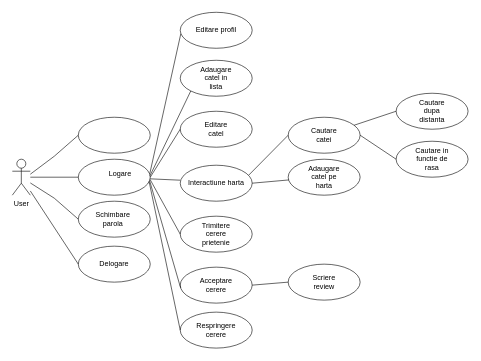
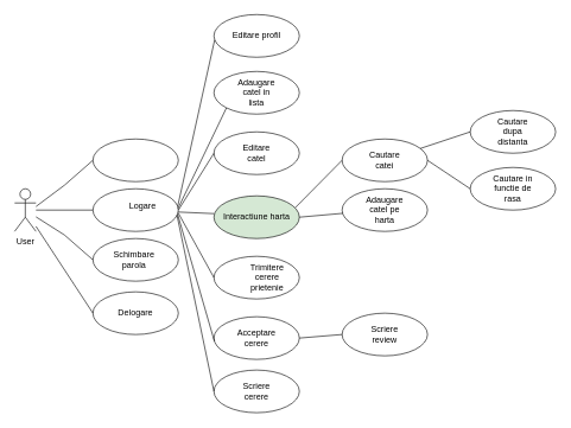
  <mxCell id="0" />
  <mxCell id="1" parent="0" />
  <mxCell id="2" value="User" style="shape=umlActor;verticalLabelPosition=bottom;verticalAlign=top;html=1;outlineConnect=0;" vertex="1" parent="1"><mxGeometry x="20" y="265" width="30" height="60" as="geometry" /></mxCell>
  <mxCell id="3" value="" style="ellipse;whiteSpace=wrap;html=1;" vertex="1" parent="1"><mxGeometry x="130" y="265" width="120" height="60" as="geometry" /></mxCell>
  <mxCell id="4" value="" style="ellipse;whiteSpace=wrap;html=1;" vertex="1" parent="1"><mxGeometry x="130" y="335" width="120" height="60" as="geometry" /></mxCell>
  <mxCell id="5" value="" style="ellipse;whiteSpace=wrap;html=1;" vertex="1" parent="1"><mxGeometry x="130" y="195" width="120" height="60" as="geometry" /></mxCell>
  <mxCell id="6" value="" style="ellipse;whiteSpace=wrap;html=1;" vertex="1" parent="1"><mxGeometry x="300" y="100" width="120" height="60" as="geometry" /></mxCell>
  <mxCell id="7" value="Logare" style="text;html=1;strokeColor=none;fillColor=none;align=center;verticalAlign=middle;whiteSpace=wrap;rounded=0;" vertex="1" parent="1"><mxGeometry x="170" y="275" width="60" height="30" as="geometry" /></mxCell>
  <mxCell id="8" value="Schimbare parola" style="text;html=1;strokeColor=none;fillColor=none;align=center;verticalAlign=middle;whiteSpace=wrap;rounded=0;" vertex="1" parent="1"><mxGeometry x="158" y="350" width="60" height="30" as="geometry" /></mxCell>
  <mxCell id="9" value="" style="ellipse;whiteSpace=wrap;html=1;" vertex="1" parent="1"><mxGeometry x="300" y="185" width="120" height="60" as="geometry" /></mxCell>
  <mxCell id="10" value="Editare catel" style="text;html=1;strokeColor=none;fillColor=none;align=center;verticalAlign=middle;whiteSpace=wrap;rounded=0;" vertex="1" parent="1"><mxGeometry x="330" y="200" width="60" height="30" as="geometry" /></mxCell>
  <mxCell id="11" value="" style="ellipse;whiteSpace=wrap;html=1;" vertex="1" parent="1"><mxGeometry x="480" y="265" width="120" height="60" as="geometry" /></mxCell>
  <mxCell id="12" value="Adaugare catel pe harta" style="text;html=1;strokeColor=none;fillColor=none;align=center;verticalAlign=middle;whiteSpace=wrap;rounded=0;" vertex="1" parent="1"><mxGeometry x="515" y="280" width="50" height="30" as="geometry" /></mxCell>
  <mxCell id="13" value="" style="ellipse;whiteSpace=wrap;html=1;" vertex="1" parent="1"><mxGeometry x="300" y="360" width="120" height="60" as="geometry" /></mxCell>
- <mxCell id="14" value="Trimitere cerere prietenie" style="text;html=1;strokeColor=none;fillColor=none;align=center;verticalAlign=middle;whiteSpace=wrap;rounded=0;" vertex="1" parent="1"><mxGeometry x="330" y="377.5" width="60" height="25" as="geometry" /></mxCell>
+ <mxCell id="14" value="Trimitere cerere prietenie" style="text;html=1;strokeColor=none;fillColor=none;align=center;verticalAlign=middle;whiteSpace=wrap;rounded=0;" vertex="1" parent="1"><mxGeometry x="345" y="377.5" width="60" height="25" as="geometry" /></mxCell>
  <mxCell id="15" value="" style="ellipse;whiteSpace=wrap;html=1;" vertex="1" parent="1"><mxGeometry x="300" y="445" width="120" height="60" as="geometry" /></mxCell>
  <mxCell id="16" value="Acceptare cerere" style="text;html=1;strokeColor=none;fillColor=none;align=center;verticalAlign=middle;whiteSpace=wrap;rounded=0;" vertex="1" parent="1"><mxGeometry x="330" y="460" width="60" height="30" as="geometry" /></mxCell>
  <mxCell id="17" value="" style="ellipse;whiteSpace=wrap;html=1;" vertex="1" parent="1"><mxGeometry x="300" y="20" width="120" height="60" as="geometry" /></mxCell>
  <mxCell id="18" value="Editare profil" style="text;html=1;strokeColor=none;fillColor=none;align=center;verticalAlign=middle;whiteSpace=wrap;rounded=0;" vertex="1" parent="1"><mxGeometry x="325" y="35" width="70" height="30" as="geometry" /></mxCell>
  <mxCell id="19" value="Adaugare catel in lista" style="text;html=1;strokeColor=none;fillColor=none;align=center;verticalAlign=middle;whiteSpace=wrap;rounded=0;" vertex="1" parent="1"><mxGeometry x="330" y="115" width="60" height="30" as="geometry" /></mxCell>
- <mxCell id="20" value="Interactiune harta" style="ellipse;whiteSpace=wrap;html=1;" vertex="1" parent="1"><mxGeometry x="300" y="275" width="120" height="60" as="geometry" /></mxCell>
+ <mxCell id="20" value="Interactiune harta" style="ellipse;whiteSpace=wrap;html=1;fillColor=#d5e8d4;" vertex="1" parent="1"><mxGeometry x="300" y="275" width="120" height="60" as="geometry" /></mxCell>
  <mxCell id="21" value="" style="ellipse;whiteSpace=wrap;html=1;" vertex="1" parent="1"><mxGeometry x="480" y="195" width="120" height="60" as="geometry" /></mxCell>
  <mxCell id="22" value="Cautare catei" style="text;html=1;strokeColor=none;fillColor=none;align=center;verticalAlign=middle;whiteSpace=wrap;rounded=0;" vertex="1" parent="1"><mxGeometry x="510" y="210" width="60" height="30" as="geometry" /></mxCell>
  <mxCell id="23" value="" style="ellipse;whiteSpace=wrap;html=1;" vertex="1" parent="1"><mxGeometry x="660" y="155" width="120" height="60" as="geometry" /></mxCell>
  <mxCell id="24" value="" style="ellipse;whiteSpace=wrap;html=1;" vertex="1" parent="1"><mxGeometry x="660" y="235" width="120" height="60" as="geometry" /></mxCell>
  <mxCell id="25" value="Cautare dupa distanta" style="text;html=1;strokeColor=none;fillColor=none;align=center;verticalAlign=middle;whiteSpace=wrap;rounded=0;" vertex="1" parent="1"><mxGeometry x="690" y="170" width="60" height="30" as="geometry" /></mxCell>
  <mxCell id="26" value="Cautare in functie de rasa" style="text;html=1;strokeColor=none;fillColor=none;align=center;verticalAlign=middle;whiteSpace=wrap;rounded=0;" vertex="1" parent="1"><mxGeometry x="690" y="250" width="60" height="30" as="geometry" /></mxCell>
  <mxCell id="27" value="" style="ellipse;whiteSpace=wrap;html=1;" vertex="1" parent="1"><mxGeometry x="480" y="440" width="120" height="60" as="geometry" /></mxCell>
  <mxCell id="28" value="Scriere review" style="text;html=1;strokeColor=none;fillColor=none;align=center;verticalAlign=middle;whiteSpace=wrap;rounded=0;" vertex="1" parent="1"><mxGeometry x="510" y="455" width="60" height="30" as="geometry" /></mxCell>
  <mxCell id="29" value="" style="ellipse;whiteSpace=wrap;html=1;" vertex="1" parent="1"><mxGeometry x="300" y="520" width="120" height="60" as="geometry" /></mxCell>
- <mxCell id="30" value="Respringere cerere" style="text;html=1;strokeColor=none;fillColor=none;align=center;verticalAlign=middle;whiteSpace=wrap;rounded=0;" vertex="1" parent="1"><mxGeometry x="330" y="535" width="60" height="30" as="geometry" /></mxCell>
+ <mxCell id="30" value="Scriere cerere" style="text;html=1;strokeColor=none;fillColor=none;align=center;verticalAlign=middle;whiteSpace=wrap;rounded=0;" vertex="1" parent="1"><mxGeometry x="330" y="535" width="60" height="30" as="geometry" /></mxCell>
  <mxCell id="31" value="" style="endArrow=none;html=1;rounded=0;entryX=0;entryY=0.5;entryDx=0;entryDy=0;" edge="1" parent="1" source="2" target="3"><mxGeometry width="50" height="50" relative="1" as="geometry"><mxPoint x="60" y="295" as="sourcePoint" /><mxPoint x="350" y="280" as="targetPoint" /></mxGeometry></mxCell>
  <mxCell id="32" value="" style="endArrow=none;html=1;rounded=0;" edge="1" parent="1"><mxGeometry width="50" height="50" relative="1" as="geometry"><mxPoint x="50" y="290" as="sourcePoint" /><mxPoint x="130" y="225" as="targetPoint" /><Array as="points"><mxPoint x="90" y="260" /></Array></mxGeometry></mxCell>
  <mxCell id="33" value="" style="endArrow=none;html=1;rounded=0;" edge="1" parent="1" source="2"><mxGeometry width="50" height="50" relative="1" as="geometry"><mxPoint x="80" y="415" as="sourcePoint" /><mxPoint x="130" y="365" as="targetPoint" /><Array as="points"><mxPoint x="90" y="330" /></Array></mxGeometry></mxCell>
  <mxCell id="34" value="" style="endArrow=none;html=1;rounded=0;exitX=0.993;exitY=0.407;exitDx=0;exitDy=0;exitPerimeter=0;entryX=0.008;entryY=0.596;entryDx=0;entryDy=0;entryPerimeter=0;" edge="1" parent="1" source="3" target="17"><mxGeometry width="50" height="50" relative="1" as="geometry"><mxPoint x="240" y="280" as="sourcePoint" /><mxPoint x="300" y="60" as="targetPoint" /></mxGeometry></mxCell>
  <mxCell id="35" value="" style="endArrow=none;html=1;rounded=0;exitX=1;exitY=0.5;exitDx=0;exitDy=0;" edge="1" parent="1" source="3"><mxGeometry width="50" height="50" relative="1" as="geometry"><mxPoint x="250" y="265" as="sourcePoint" /><mxPoint x="300" y="215" as="targetPoint" /></mxGeometry></mxCell>
  <mxCell id="36" value="" style="endArrow=none;html=1;rounded=0;" edge="1" parent="1" source="3"><mxGeometry width="50" height="50" relative="1" as="geometry"><mxPoint x="250" y="350" as="sourcePoint" /><mxPoint x="300" y="300" as="targetPoint" /></mxGeometry></mxCell>
  <mxCell id="37" value="" style="endArrow=none;html=1;rounded=0;exitX=0.999;exitY=0.568;exitDx=0;exitDy=0;exitPerimeter=0;" edge="1" parent="1" source="3"><mxGeometry width="50" height="50" relative="1" as="geometry"><mxPoint x="250" y="310" as="sourcePoint" /><mxPoint x="300" y="390" as="targetPoint" /></mxGeometry></mxCell>
  <mxCell id="38" value="" style="endArrow=none;html=1;rounded=0;exitX=0.991;exitY=0.594;exitDx=0;exitDy=0;exitPerimeter=0;entryX=0.005;entryY=0.574;entryDx=0;entryDy=0;entryPerimeter=0;" edge="1" parent="1" source="3" target="15"><mxGeometry width="50" height="50" relative="1" as="geometry"><mxPoint x="250" y="530" as="sourcePoint" /><mxPoint x="300" y="480" as="targetPoint" /></mxGeometry></mxCell>
  <mxCell id="39" value="" style="endArrow=none;html=1;rounded=0;exitX=0.997;exitY=0.458;exitDx=0;exitDy=0;exitPerimeter=0;entryX=0;entryY=1;entryDx=0;entryDy=0;" edge="1" parent="1" source="3" target="6"><mxGeometry width="50" height="50" relative="1" as="geometry"><mxPoint x="260" y="230" as="sourcePoint" /><mxPoint x="300" y="120" as="targetPoint" /></mxGeometry></mxCell>
  <mxCell id="40" value="" style="endArrow=none;html=1;rounded=0;exitX=0.984;exitY=0.62;exitDx=0;exitDy=0;exitPerimeter=0;" edge="1" parent="1" source="3"><mxGeometry width="50" height="50" relative="1" as="geometry"><mxPoint x="240" y="320" as="sourcePoint" /><mxPoint x="300" y="550" as="targetPoint" /></mxGeometry></mxCell>
  <mxCell id="41" value="" style="endArrow=none;html=1;rounded=0;exitX=0.952;exitY=0.276;exitDx=0;exitDy=0;exitPerimeter=0;entryX=0;entryY=0.5;entryDx=0;entryDy=0;" edge="1" parent="1" source="20" target="21"><mxGeometry width="50" height="50" relative="1" as="geometry"><mxPoint x="440" y="260" as="sourcePoint" /><mxPoint x="490" y="210" as="targetPoint" /></mxGeometry></mxCell>
  <mxCell id="42" value="" style="endArrow=none;html=1;rounded=0;exitX=1;exitY=0.5;exitDx=0;exitDy=0;entryX=0.01;entryY=0.576;entryDx=0;entryDy=0;entryPerimeter=0;" edge="1" parent="1" source="20" target="11"><mxGeometry width="50" height="50" relative="1" as="geometry"><mxPoint x="430" y="345" as="sourcePoint" /><mxPoint x="480" y="300" as="targetPoint" /></mxGeometry></mxCell>
  <mxCell id="43" value="" style="endArrow=none;html=1;rounded=0;entryX=0;entryY=0.5;entryDx=0;entryDy=0;exitX=1;exitY=0.5;exitDx=0;exitDy=0;" edge="1" parent="1" source="15" target="27"><mxGeometry width="50" height="50" relative="1" as="geometry"><mxPoint x="420" y="500" as="sourcePoint" /><mxPoint x="470" y="450" as="targetPoint" /></mxGeometry></mxCell>
  <mxCell id="44" value="" style="endArrow=none;html=1;rounded=0;entryX=0;entryY=0.5;entryDx=0;entryDy=0;" edge="1" parent="1" source="21" target="23"><mxGeometry width="50" height="50" relative="1" as="geometry"><mxPoint x="620" y="180" as="sourcePoint" /><mxPoint x="670" y="130" as="targetPoint" /></mxGeometry></mxCell>
  <mxCell id="45" value="" style="endArrow=none;html=1;rounded=0;entryX=0;entryY=0.5;entryDx=0;entryDy=0;exitX=1;exitY=0.5;exitDx=0;exitDy=0;" edge="1" parent="1" source="21" target="24"><mxGeometry width="50" height="50" relative="1" as="geometry"><mxPoint x="610" y="290" as="sourcePoint" /><mxPoint x="660" y="240" as="targetPoint" /></mxGeometry></mxCell>
  <mxCell id="46" value="" style="ellipse;whiteSpace=wrap;html=1;" vertex="1" parent="1"><mxGeometry x="130" y="410" width="120" height="60" as="geometry" /></mxCell>
  <mxCell id="47" value="Delogare" style="text;html=1;strokeColor=none;fillColor=none;align=center;verticalAlign=middle;whiteSpace=wrap;rounded=0;" vertex="1" parent="1"><mxGeometry x="160" y="425" width="60" height="30" as="geometry" /></mxCell>
  <mxCell id="48" value="" style="endArrow=none;html=1;rounded=0;entryX=0;entryY=0.5;entryDx=0;entryDy=0;" edge="1" parent="1" source="2" target="46"><mxGeometry width="50" height="50" relative="1" as="geometry"><mxPoint x="10" y="420" as="sourcePoint" /><mxPoint x="60" y="370" as="targetPoint" /></mxGeometry></mxCell>
